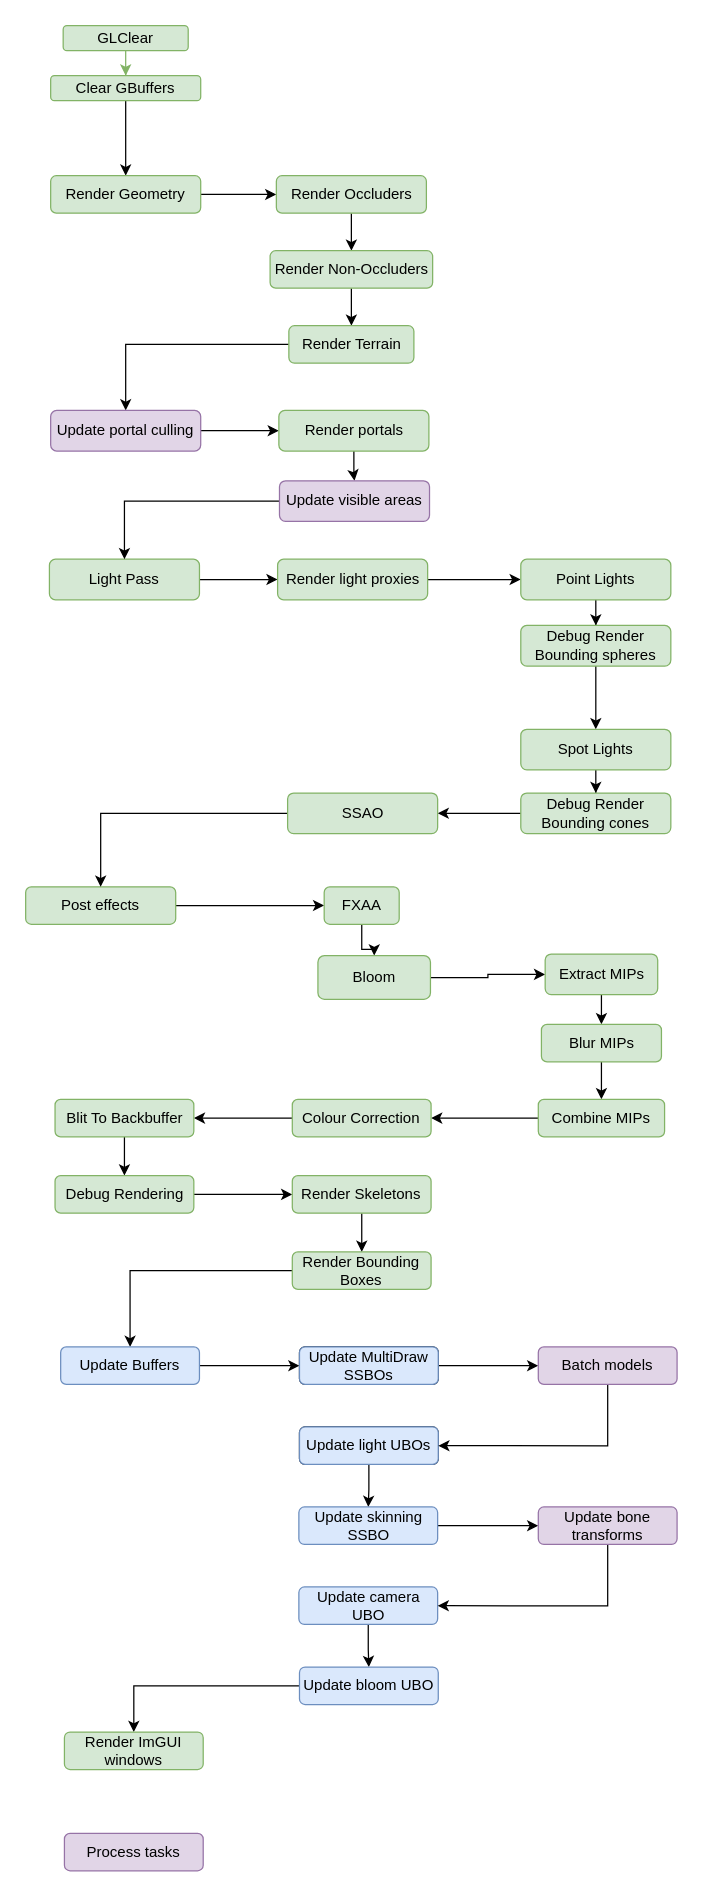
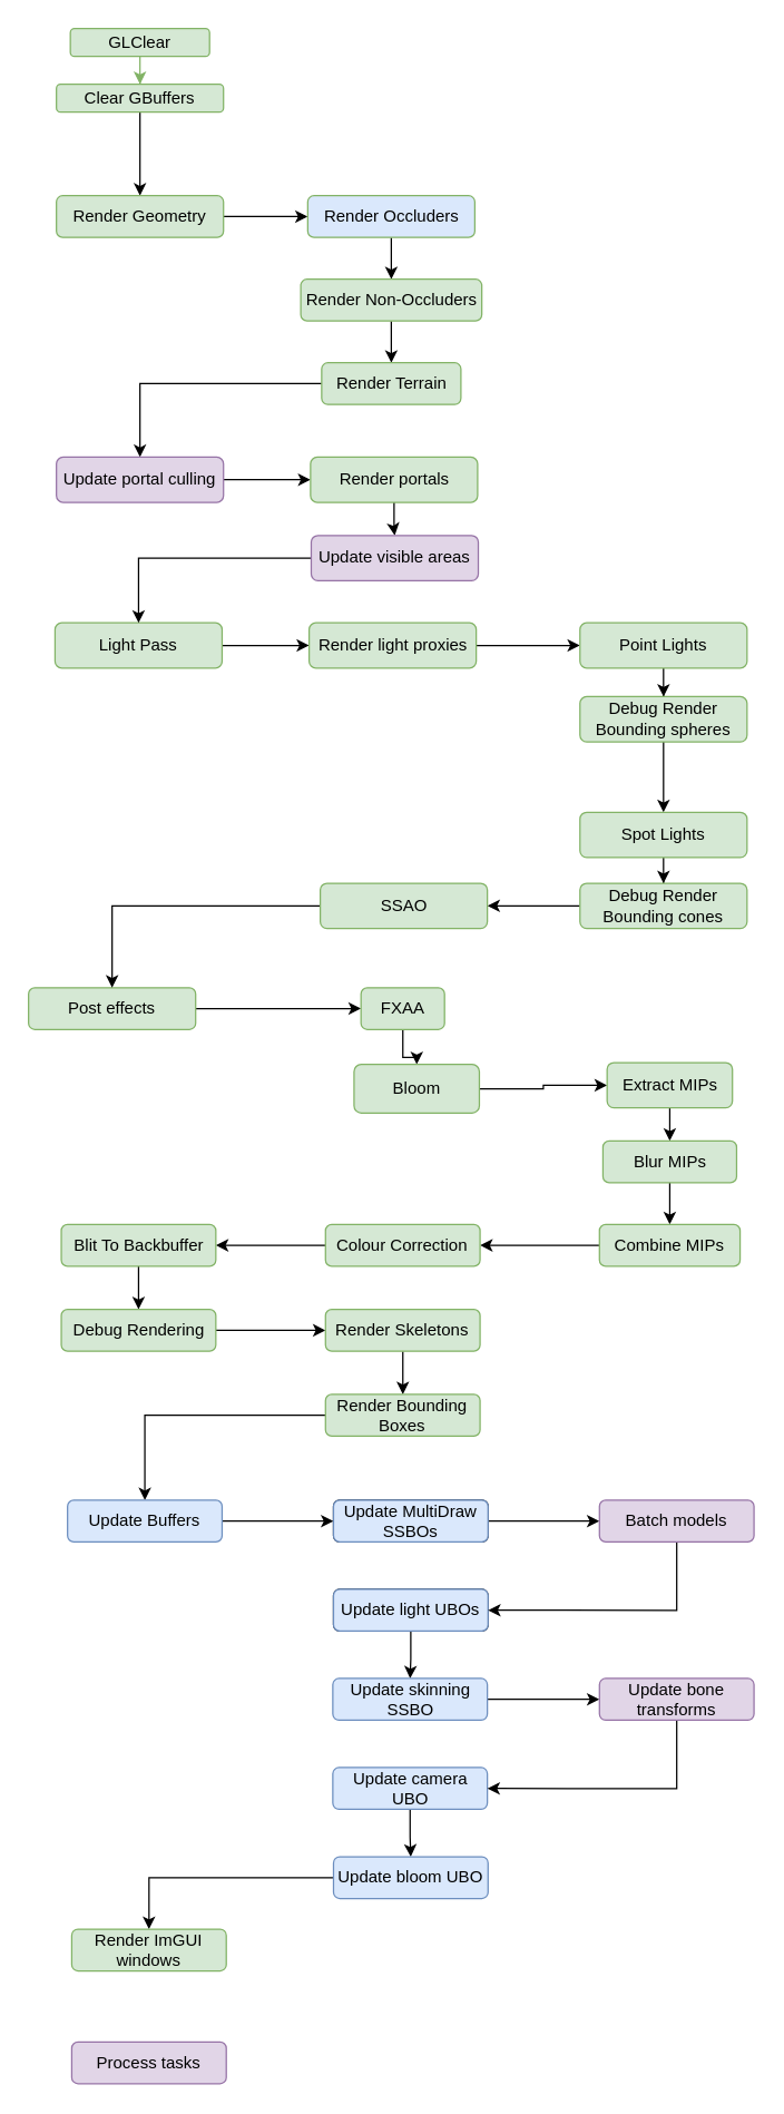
  <mxCell id="0" />
  <mxCell id="1" parent="0" />
  <mxCell id="2" value="" style="edgeStyle=orthogonalEdgeStyle;rounded=0;orthogonalLoop=1;jettySize=auto;html=1;fillColor=#d5e8d4;strokeColor=#82b366;" edge="1" parent="1" source="3" target="5"><mxGeometry relative="1" as="geometry" /></mxCell>
  <mxCell id="3" value="GLClear" style="rounded=1;whiteSpace=wrap;html=1;fillColor=#d5e8d4;strokeColor=#82b366;" vertex="1" parent="1"><mxGeometry x="50" y="20" width="100" height="20" as="geometry" /></mxCell>
  <mxCell id="4" value="" style="edgeStyle=orthogonalEdgeStyle;rounded=0;orthogonalLoop=1;jettySize=auto;html=1;" edge="1" parent="1" source="5" target="7"><mxGeometry relative="1" as="geometry" /></mxCell>
  <mxCell id="5" value="Clear GBuffers" style="rounded=1;whiteSpace=wrap;html=1;fillColor=#d5e8d4;strokeColor=#82b366;" vertex="1" parent="1"><mxGeometry x="40" y="60" width="120" height="20" as="geometry" /></mxCell>
  <mxCell id="6" value="" style="edgeStyle=orthogonalEdgeStyle;rounded=0;orthogonalLoop=1;jettySize=auto;html=1;" edge="1" parent="1" source="7" target="9"><mxGeometry relative="1" as="geometry" /></mxCell>
  <mxCell id="7" value="Render Geometry" style="whiteSpace=wrap;html=1;rounded=1;fillColor=#d5e8d4;strokeColor=#82b366;" vertex="1" parent="1"><mxGeometry x="40" y="140" width="120" height="30" as="geometry" /></mxCell>
  <mxCell id="8" value="" style="edgeStyle=orthogonalEdgeStyle;rounded=0;orthogonalLoop=1;jettySize=auto;html=1;" edge="1" parent="1" source="9" target="11"><mxGeometry relative="1" as="geometry" /></mxCell>
- <mxCell id="9" value="Render Occluders" style="whiteSpace=wrap;html=1;rounded=1;fillColor=#d5e8d4;strokeColor=#82b366;" vertex="1" parent="1"><mxGeometry x="220.5" y="140" width="120" height="30" as="geometry" /></mxCell>
+ <mxCell id="9" value="Render Occluders" style="whiteSpace=wrap;html=1;rounded=1;fillColor=#dae8fc;strokeColor=#82b366;" vertex="1" parent="1"><mxGeometry x="220.5" y="140" width="120" height="30" as="geometry" /></mxCell>
  <mxCell id="10" value="" style="edgeStyle=orthogonalEdgeStyle;rounded=0;orthogonalLoop=1;jettySize=auto;html=1;" edge="1" parent="1" source="11" target="13"><mxGeometry relative="1" as="geometry" /></mxCell>
  <mxCell id="11" value="Render Non-Occluders" style="whiteSpace=wrap;html=1;rounded=1;fillColor=#d5e8d4;strokeColor=#82b366;" vertex="1" parent="1"><mxGeometry x="215.5" y="200" width="130" height="30" as="geometry" /></mxCell>
  <mxCell id="12" value="" style="edgeStyle=orthogonalEdgeStyle;rounded=0;orthogonalLoop=1;jettySize=auto;html=1;entryX=0.5;entryY=0;entryDx=0;entryDy=0;exitX=0;exitY=0.5;exitDx=0;exitDy=0;" edge="1" parent="1" source="13" target="15"><mxGeometry relative="1" as="geometry"><mxPoint x="230.5" y="344" as="sourcePoint" /></mxGeometry></mxCell>
  <mxCell id="13" value="Render Terrain" style="whiteSpace=wrap;html=1;rounded=1;fillColor=#d5e8d4;strokeColor=#82b366;" vertex="1" parent="1"><mxGeometry x="230.5" y="260" width="100" height="30" as="geometry" /></mxCell>
  <mxCell id="14" style="edgeStyle=orthogonalEdgeStyle;rounded=0;orthogonalLoop=1;jettySize=auto;html=1;" edge="1" parent="1" source="15" target="66"><mxGeometry relative="1" as="geometry" /></mxCell>
  <mxCell id="15" value="Update portal culling" style="whiteSpace=wrap;html=1;rounded=1;fillColor=#e1d5e7;strokeColor=#9673a6;" vertex="1" parent="1"><mxGeometry x="40" y="327.75" width="120" height="32.5" as="geometry" /></mxCell>
  <mxCell id="16" value="" style="edgeStyle=orthogonalEdgeStyle;rounded=0;orthogonalLoop=1;jettySize=auto;html=1;exitX=1;exitY=0.5;exitDx=0;exitDy=0;entryX=0;entryY=0.5;entryDx=0;entryDy=0;" edge="1" parent="1" source="17" target="19"><mxGeometry relative="1" as="geometry" /></mxCell>
  <mxCell id="17" value="Post effects" style="whiteSpace=wrap;html=1;rounded=1;fillColor=#d5e8d4;strokeColor=#82b366;" vertex="1" parent="1"><mxGeometry x="20" y="708.75" width="120" height="30" as="geometry" /></mxCell>
  <mxCell id="18" value="" style="edgeStyle=orthogonalEdgeStyle;rounded=0;orthogonalLoop=1;jettySize=auto;html=1;" edge="1" parent="1" source="19" target="21"><mxGeometry relative="1" as="geometry" /></mxCell>
  <mxCell id="19" value="FXAA" style="whiteSpace=wrap;html=1;rounded=1;fillColor=#d5e8d4;strokeColor=#82b366;" vertex="1" parent="1"><mxGeometry x="258.75" y="708.75" width="60" height="30" as="geometry" /></mxCell>
  <mxCell id="20" value="" style="edgeStyle=orthogonalEdgeStyle;rounded=0;orthogonalLoop=1;jettySize=auto;html=1;" edge="1" parent="1" source="21" target="23"><mxGeometry relative="1" as="geometry" /></mxCell>
  <mxCell id="21" value="Bloom" style="whiteSpace=wrap;html=1;rounded=1;fillColor=#d5e8d4;strokeColor=#82b366;" vertex="1" parent="1"><mxGeometry x="253.75" y="763.75" width="90" height="35" as="geometry" /></mxCell>
  <mxCell id="22" value="" style="edgeStyle=orthogonalEdgeStyle;rounded=0;orthogonalLoop=1;jettySize=auto;html=1;" edge="1" parent="1" source="23" target="25"><mxGeometry relative="1" as="geometry" /></mxCell>
  <mxCell id="23" value="Extract MIPs" style="whiteSpace=wrap;html=1;rounded=1;fillColor=#d5e8d4;strokeColor=#82b366;" vertex="1" parent="1"><mxGeometry x="435.5" y="762.5" width="90" height="32.5" as="geometry" /></mxCell>
  <mxCell id="24" value="" style="edgeStyle=orthogonalEdgeStyle;rounded=0;orthogonalLoop=1;jettySize=auto;html=1;" edge="1" parent="1" source="25" target="27"><mxGeometry relative="1" as="geometry" /></mxCell>
  <mxCell id="25" value="Blur MIPs" style="whiteSpace=wrap;html=1;rounded=1;fillColor=#d5e8d4;strokeColor=#82b366;" vertex="1" parent="1"><mxGeometry x="432.5" y="818.75" width="96" height="30" as="geometry" /></mxCell>
  <mxCell id="26" value="" style="edgeStyle=orthogonalEdgeStyle;rounded=0;orthogonalLoop=1;jettySize=auto;html=1;entryX=1;entryY=0.5;entryDx=0;entryDy=0;" edge="1" parent="1" source="27" target="29"><mxGeometry relative="1" as="geometry"><mxPoint x="373" y="893.779" as="targetPoint" /></mxGeometry></mxCell>
  <mxCell id="27" value="Combine MIPs" style="whiteSpace=wrap;html=1;rounded=1;fillColor=#d5e8d4;strokeColor=#82b366;" vertex="1" parent="1"><mxGeometry x="430" y="878.75" width="101" height="30" as="geometry" /></mxCell>
  <mxCell id="28" value="" style="edgeStyle=orthogonalEdgeStyle;rounded=0;orthogonalLoop=1;jettySize=auto;html=1;" edge="1" parent="1" source="29" target="31"><mxGeometry relative="1" as="geometry" /></mxCell>
  <mxCell id="29" value="Colour Correction" style="whiteSpace=wrap;html=1;rounded=1;fillColor=#d5e8d4;strokeColor=#82b366;" vertex="1" parent="1"><mxGeometry x="233.25" y="878.75" width="111" height="30" as="geometry" /></mxCell>
  <mxCell id="30" value="" style="edgeStyle=orthogonalEdgeStyle;rounded=0;orthogonalLoop=1;jettySize=auto;html=1;" edge="1" parent="1" source="31" target="33"><mxGeometry relative="1" as="geometry" /></mxCell>
  <mxCell id="31" value="Blit To Backbuffer" style="whiteSpace=wrap;html=1;rounded=1;fillColor=#d5e8d4;strokeColor=#82b366;" vertex="1" parent="1"><mxGeometry x="43.5" y="878.75" width="111" height="30" as="geometry" /></mxCell>
  <mxCell id="32" value="" style="edgeStyle=orthogonalEdgeStyle;rounded=0;orthogonalLoop=1;jettySize=auto;html=1;" edge="1" parent="1" source="33" target="35"><mxGeometry relative="1" as="geometry" /></mxCell>
  <mxCell id="33" value="Debug Rendering" style="whiteSpace=wrap;html=1;rounded=1;fillColor=#d5e8d4;strokeColor=#82b366;" vertex="1" parent="1"><mxGeometry x="43.5" y="939.75" width="111" height="30" as="geometry" /></mxCell>
  <mxCell id="34" value="" style="edgeStyle=orthogonalEdgeStyle;rounded=0;orthogonalLoop=1;jettySize=auto;html=1;" edge="1" parent="1" source="35" target="37"><mxGeometry relative="1" as="geometry" /></mxCell>
  <mxCell id="35" value="Render Skeletons" style="whiteSpace=wrap;html=1;rounded=1;fillColor=#d5e8d4;strokeColor=#82b366;" vertex="1" parent="1"><mxGeometry x="233.25" y="939.75" width="111" height="30" as="geometry" /></mxCell>
  <mxCell id="36" value="" style="edgeStyle=orthogonalEdgeStyle;rounded=0;orthogonalLoop=1;jettySize=auto;html=1;" edge="1" parent="1" source="37" target="53"><mxGeometry relative="1" as="geometry" /></mxCell>
  <mxCell id="37" value="Render Bounding Boxes" style="whiteSpace=wrap;html=1;rounded=1;fillColor=#d5e8d4;strokeColor=#82b366;" vertex="1" parent="1"><mxGeometry x="233.25" y="1000.75" width="111" height="30" as="geometry" /></mxCell>
  <mxCell id="38" value="" style="edgeStyle=orthogonalEdgeStyle;rounded=0;orthogonalLoop=1;jettySize=auto;html=1;" edge="1" parent="1" source="39" target="41"><mxGeometry relative="1" as="geometry" /></mxCell>
  <mxCell id="39" value="Light Pass" style="whiteSpace=wrap;html=1;rounded=1;fillColor=#d5e8d4;strokeColor=#82b366;" vertex="1" parent="1"><mxGeometry x="39" y="446.75" width="120" height="32.5" as="geometry" /></mxCell>
  <mxCell id="40" value="" style="edgeStyle=orthogonalEdgeStyle;rounded=0;orthogonalLoop=1;jettySize=auto;html=1;" edge="1" parent="1" source="41" target="43"><mxGeometry relative="1" as="geometry" /></mxCell>
  <mxCell id="41" value="Render light proxies" style="whiteSpace=wrap;html=1;rounded=1;fillColor=#d5e8d4;strokeColor=#82b366;" vertex="1" parent="1"><mxGeometry x="221.5" y="446.75" width="120" height="32.5" as="geometry" /></mxCell>
  <mxCell id="42" value="" style="edgeStyle=orthogonalEdgeStyle;rounded=0;orthogonalLoop=1;jettySize=auto;html=1;" edge="1" parent="1" source="43" target="45"><mxGeometry relative="1" as="geometry" /></mxCell>
  <mxCell id="43" value="Point Lights" style="whiteSpace=wrap;html=1;rounded=1;fillColor=#d5e8d4;strokeColor=#82b366;" vertex="1" parent="1"><mxGeometry x="416" y="446.75" width="120" height="32.5" as="geometry" /></mxCell>
  <mxCell id="44" value="" style="edgeStyle=orthogonalEdgeStyle;rounded=0;orthogonalLoop=1;jettySize=auto;html=1;" edge="1" parent="1" source="45" target="47"><mxGeometry relative="1" as="geometry" /></mxCell>
  <mxCell id="45" value="Debug Render Bounding spheres" style="whiteSpace=wrap;html=1;rounded=1;fillColor=#d5e8d4;strokeColor=#82b366;" vertex="1" parent="1"><mxGeometry x="416" y="499.75" width="120" height="32.5" as="geometry" /></mxCell>
  <mxCell id="46" value="" style="edgeStyle=orthogonalEdgeStyle;rounded=0;orthogonalLoop=1;jettySize=auto;html=1;" edge="1" parent="1" source="47" target="49"><mxGeometry relative="1" as="geometry" /></mxCell>
  <mxCell id="47" value="Spot Lights" style="whiteSpace=wrap;html=1;rounded=1;fillColor=#d5e8d4;strokeColor=#82b366;" vertex="1" parent="1"><mxGeometry x="416" y="582.75" width="120" height="32.5" as="geometry" /></mxCell>
  <mxCell id="48" value="" style="edgeStyle=orthogonalEdgeStyle;rounded=0;orthogonalLoop=1;jettySize=auto;html=1;" edge="1" parent="1" source="49" target="51"><mxGeometry relative="1" as="geometry" /></mxCell>
  <mxCell id="49" value="Debug Render Bounding cones" style="whiteSpace=wrap;html=1;rounded=1;fillColor=#d5e8d4;strokeColor=#82b366;" vertex="1" parent="1"><mxGeometry x="416" y="633.75" width="120" height="32.5" as="geometry" /></mxCell>
  <mxCell id="50" style="edgeStyle=orthogonalEdgeStyle;rounded=0;orthogonalLoop=1;jettySize=auto;html=1;" edge="1" parent="1" source="51" target="17"><mxGeometry relative="1" as="geometry" /></mxCell>
  <mxCell id="51" value="SSAO" style="whiteSpace=wrap;html=1;rounded=1;fillColor=#d5e8d4;strokeColor=#82b366;" vertex="1" parent="1"><mxGeometry x="229.5" y="633.75" width="120" height="32.5" as="geometry" /></mxCell>
  <mxCell id="52" value="" style="edgeStyle=orthogonalEdgeStyle;rounded=0;orthogonalLoop=1;jettySize=auto;html=1;" edge="1" parent="1" source="53" target="54"><mxGeometry relative="1" as="geometry" /></mxCell>
  <mxCell id="53" value="Update Buffers" style="whiteSpace=wrap;html=1;rounded=1;fillColor=#dae8fc;strokeColor=#6c8ebf;" vertex="1" parent="1"><mxGeometry x="48" y="1076.75" width="111" height="30" as="geometry" /></mxCell>
  <mxCell id="54" value="Update MultiDraw SSBOs" style="whiteSpace=wrap;html=1;rounded=1;" vertex="1" parent="1"><mxGeometry x="239" y="1076.75" width="111" height="30" as="geometry" /></mxCell>
  <mxCell id="55" value="" style="edgeStyle=orthogonalEdgeStyle;rounded=0;orthogonalLoop=1;jettySize=auto;html=1;" edge="1" parent="1" source="56" target="58"><mxGeometry relative="1" as="geometry" /></mxCell>
  <mxCell id="56" value="Update light UBOs" style="whiteSpace=wrap;html=1;rounded=1;" vertex="1" parent="1"><mxGeometry x="239" y="1140.75" width="111" height="30" as="geometry" /></mxCell>
  <mxCell id="57" value="" style="edgeStyle=orthogonalEdgeStyle;rounded=0;orthogonalLoop=1;jettySize=auto;html=1;" edge="1" parent="1" source="58" target="75"><mxGeometry relative="1" as="geometry" /></mxCell>
  <mxCell id="58" value="Update skinning SSBO" style="whiteSpace=wrap;html=1;rounded=1;fillColor=#dae8fc;strokeColor=#6c8ebf;" vertex="1" parent="1"><mxGeometry x="238.5" y="1204.75" width="111" height="30" as="geometry" /></mxCell>
  <mxCell id="59" value="" style="edgeStyle=orthogonalEdgeStyle;rounded=0;orthogonalLoop=1;jettySize=auto;html=1;" edge="1" parent="1" source="60" target="62"><mxGeometry relative="1" as="geometry" /></mxCell>
  <mxCell id="60" value="Update camera UBO" style="whiteSpace=wrap;html=1;rounded=1;fillColor=#dae8fc;strokeColor=#6c8ebf;" vertex="1" parent="1"><mxGeometry x="238.5" y="1268.75" width="111" height="30" as="geometry" /></mxCell>
  <mxCell id="61" value="" style="edgeStyle=orthogonalEdgeStyle;rounded=0;orthogonalLoop=1;jettySize=auto;html=1;" edge="1" parent="1" source="62" target="63"><mxGeometry relative="1" as="geometry" /></mxCell>
  <mxCell id="62" value="Update bloom UBO" style="whiteSpace=wrap;html=1;rounded=1;fillColor=#dae8fc;strokeColor=#6c8ebf;" vertex="1" parent="1"><mxGeometry x="239" y="1332.75" width="111" height="30" as="geometry" /></mxCell>
  <mxCell id="63" value="Render ImGUI windows" style="whiteSpace=wrap;html=1;rounded=1;fillColor=#d5e8d4;strokeColor=#82b366;" vertex="1" parent="1"><mxGeometry x="51" y="1384.75" width="111" height="30" as="geometry" /></mxCell>
  <mxCell id="64" value="Process tasks" style="whiteSpace=wrap;html=1;rounded=1;fillColor=#e1d5e7;strokeColor=#9673a6;" vertex="1" parent="1"><mxGeometry x="51" y="1465.75" width="111" height="30" as="geometry" /></mxCell>
  <mxCell id="65" style="edgeStyle=orthogonalEdgeStyle;rounded=0;orthogonalLoop=1;jettySize=auto;html=1;" edge="1" parent="1" source="66" target="68"><mxGeometry relative="1" as="geometry" /></mxCell>
  <mxCell id="66" value="Render portals" style="whiteSpace=wrap;html=1;rounded=1;fillColor=#d5e8d4;strokeColor=#82b366;" vertex="1" parent="1"><mxGeometry x="222.5" y="327.75" width="120" height="32.5" as="geometry" /></mxCell>
  <mxCell id="67" style="edgeStyle=orthogonalEdgeStyle;rounded=0;orthogonalLoop=1;jettySize=auto;html=1;" edge="1" parent="1" source="68" target="39"><mxGeometry relative="1" as="geometry" /></mxCell>
  <mxCell id="68" value="Update visible areas" style="whiteSpace=wrap;html=1;rounded=1;fillColor=#e1d5e7;strokeColor=#9673a6;" vertex="1" parent="1"><mxGeometry x="223" y="384" width="120" height="32.5" as="geometry" /></mxCell>
  <mxCell id="69" value="" style="edgeStyle=orthogonalEdgeStyle;rounded=0;orthogonalLoop=1;jettySize=auto;html=1;" edge="1" parent="1" source="70" target="73"><mxGeometry relative="1" as="geometry" /></mxCell>
  <mxCell id="70" value="Update MultiDraw SSBOs" style="whiteSpace=wrap;html=1;rounded=1;fillColor=#dae8fc;strokeColor=#6c8ebf;" vertex="1" parent="1"><mxGeometry x="239" y="1076.75" width="111" height="30" as="geometry" /></mxCell>
  <mxCell id="71" value="Update light UBOs" style="whiteSpace=wrap;html=1;rounded=1;fillColor=#dae8fc;strokeColor=#6c8ebf;" vertex="1" parent="1"><mxGeometry x="239" y="1140.75" width="111" height="30" as="geometry" /></mxCell>
  <mxCell id="72" style="edgeStyle=orthogonalEdgeStyle;rounded=0;orthogonalLoop=1;jettySize=auto;html=1;entryX=1;entryY=0.5;entryDx=0;entryDy=0;exitX=0.5;exitY=1;exitDx=0;exitDy=0;" edge="1" parent="1" source="73" target="71"><mxGeometry relative="1" as="geometry" /></mxCell>
  <mxCell id="73" value="Batch models" style="whiteSpace=wrap;html=1;rounded=1;fillColor=#e1d5e7;strokeColor=#9673a6;" vertex="1" parent="1"><mxGeometry x="430" y="1076.75" width="111" height="30" as="geometry" /></mxCell>
  <mxCell id="74" style="edgeStyle=orthogonalEdgeStyle;rounded=0;orthogonalLoop=1;jettySize=auto;html=1;entryX=1;entryY=0.5;entryDx=0;entryDy=0;exitX=0.5;exitY=1;exitDx=0;exitDy=0;" edge="1" parent="1" source="75" target="60"><mxGeometry relative="1" as="geometry" /></mxCell>
  <mxCell id="75" value="Update bone transforms" style="whiteSpace=wrap;html=1;rounded=1;fillColor=#e1d5e7;strokeColor=#9673a6;" vertex="1" parent="1"><mxGeometry x="430" y="1204.75" width="111" height="30" as="geometry" /></mxCell>
